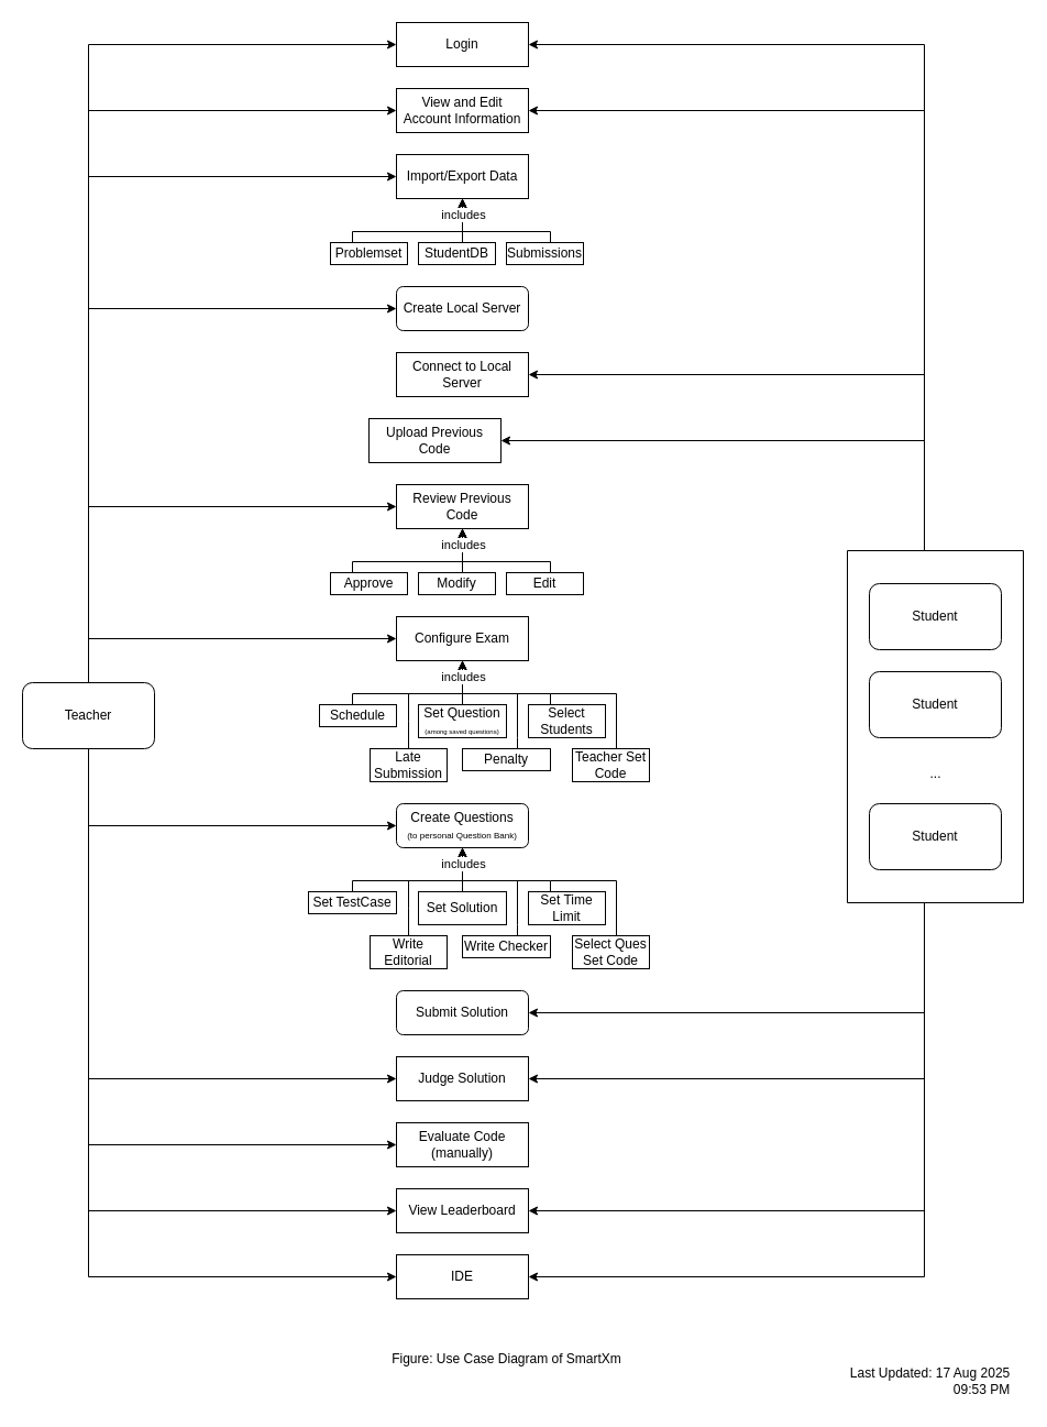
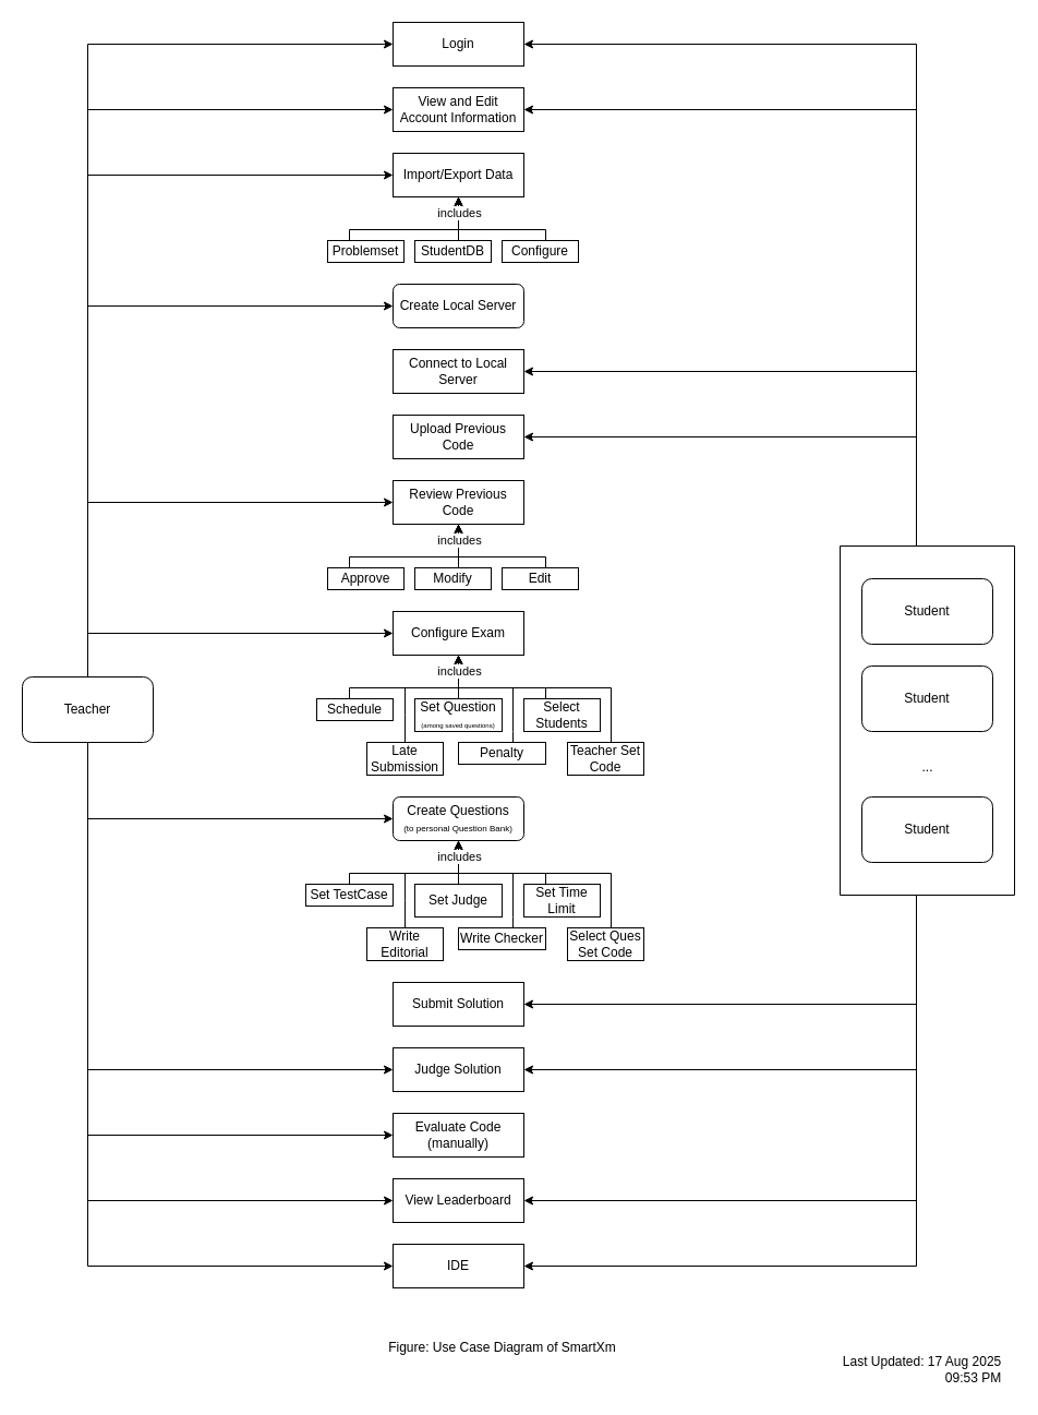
  <mxCell id="0" />
  <mxCell id="1" parent="0" />
  <mxCell id="2" style="edgeStyle=orthogonalEdgeStyle;rounded=0;orthogonalLoop=1;jettySize=auto;html=1;entryX=0;entryY=0.5;entryDx=0;entryDy=0;" parent="1" source="13" target="14" edge="1"><mxGeometry relative="1" as="geometry"><Array as="points"><mxPoint x="80" y="40" /></Array></mxGeometry></mxCell>
  <mxCell id="3" style="edgeStyle=orthogonalEdgeStyle;rounded=0;orthogonalLoop=1;jettySize=auto;html=1;entryX=0;entryY=0.5;entryDx=0;entryDy=0;" parent="1" source="13" target="15" edge="1"><mxGeometry relative="1" as="geometry"><Array as="points"><mxPoint x="80" y="160" /><mxPoint x="360" y="160" /></Array></mxGeometry></mxCell>
  <mxCell id="4" style="edgeStyle=orthogonalEdgeStyle;rounded=0;orthogonalLoop=1;jettySize=auto;html=1;entryX=0;entryY=0.5;entryDx=0;entryDy=0;" parent="1" source="13" target="23" edge="1"><mxGeometry relative="1" as="geometry"><Array as="points"><mxPoint x="80" y="280" /></Array></mxGeometry></mxCell>
  <mxCell id="5" style="edgeStyle=orthogonalEdgeStyle;rounded=0;orthogonalLoop=1;jettySize=auto;html=1;entryX=0;entryY=0.5;entryDx=0;entryDy=0;" parent="1" source="13" target="25" edge="1"><mxGeometry relative="1" as="geometry"><Array as="points"><mxPoint x="80" y="460" /></Array></mxGeometry></mxCell>
  <mxCell id="6" style="edgeStyle=orthogonalEdgeStyle;rounded=0;orthogonalLoop=1;jettySize=auto;html=1;entryX=0;entryY=0.5;entryDx=0;entryDy=0;" parent="1" source="13" target="33" edge="1"><mxGeometry relative="1" as="geometry"><Array as="points"><mxPoint x="80" y="580" /></Array></mxGeometry></mxCell>
  <mxCell id="7" style="edgeStyle=orthogonalEdgeStyle;rounded=0;orthogonalLoop=1;jettySize=auto;html=1;entryX=0;entryY=0.5;entryDx=0;entryDy=0;" parent="1" source="13" target="50" edge="1"><mxGeometry relative="1" as="geometry"><Array as="points"><mxPoint x="80" y="750" /></Array></mxGeometry></mxCell>
  <mxCell id="8" style="edgeStyle=orthogonalEdgeStyle;rounded=0;orthogonalLoop=1;jettySize=auto;html=1;entryX=0;entryY=0.5;entryDx=0;entryDy=0;" parent="1" source="13" target="65" edge="1"><mxGeometry relative="1" as="geometry"><Array as="points"><mxPoint x="80" y="1160" /></Array></mxGeometry></mxCell>
  <mxCell id="9" style="edgeStyle=orthogonalEdgeStyle;rounded=0;orthogonalLoop=1;jettySize=auto;html=1;entryX=0;entryY=0.5;entryDx=0;entryDy=0;" parent="1" source="13" target="64" edge="1"><mxGeometry relative="1" as="geometry"><Array as="points"><mxPoint x="80" y="1100" /></Array></mxGeometry></mxCell>
  <mxCell id="10" style="edgeStyle=orthogonalEdgeStyle;rounded=0;orthogonalLoop=1;jettySize=auto;html=1;entryX=0;entryY=0.5;entryDx=0;entryDy=0;" parent="1" source="13" target="49" edge="1"><mxGeometry relative="1" as="geometry"><Array as="points"><mxPoint x="80" y="1040" /></Array></mxGeometry></mxCell>
  <mxCell id="11" style="edgeStyle=orthogonalEdgeStyle;rounded=0;orthogonalLoop=1;jettySize=auto;html=1;entryX=0;entryY=0.5;entryDx=0;entryDy=0;" parent="1" source="13" target="48" edge="1"><mxGeometry relative="1" as="geometry"><Array as="points"><mxPoint x="80" y="980" /></Array></mxGeometry></mxCell>
  <mxCell id="12" style="edgeStyle=orthogonalEdgeStyle;rounded=0;orthogonalLoop=1;jettySize=auto;html=1;entryX=0;entryY=0.5;entryDx=0;entryDy=0;" parent="1" source="13" target="81" edge="1"><mxGeometry relative="1" as="geometry"><Array as="points"><mxPoint x="80" y="100" /></Array></mxGeometry></mxCell>
  <mxCell id="13" value="Teacher" style="rounded=1;whiteSpace=wrap;html=1;" parent="1" vertex="1"><mxGeometry x="20" y="620" width="120" height="60" as="geometry" /></mxCell>
  <mxCell id="14" value="Login" style="whiteSpace=wrap;html=1;" parent="1" vertex="1"><mxGeometry x="360" y="20" width="120" height="40" as="geometry" /></mxCell>
  <mxCell id="15" value="Import/Export Data" style="whiteSpace=wrap;html=1;" parent="1" vertex="1"><mxGeometry x="360" y="140" width="120" height="40" as="geometry" /></mxCell>
  <mxCell id="16" style="edgeStyle=orthogonalEdgeStyle;rounded=0;orthogonalLoop=1;jettySize=auto;html=1;entryX=0.5;entryY=1;entryDx=0;entryDy=0;" parent="1" source="17" target="15" edge="1"><mxGeometry relative="1" as="geometry"><Array as="points"><mxPoint x="320" y="210" /><mxPoint x="420" y="210" /></Array></mxGeometry></mxCell>
  <mxCell id="17" value="Problemset" style="whiteSpace=wrap;html=1;" parent="1" vertex="1"><mxGeometry x="300" y="220" width="70" height="20" as="geometry" /></mxCell>
  <mxCell id="18" style="edgeStyle=orthogonalEdgeStyle;rounded=0;orthogonalLoop=1;jettySize=auto;html=1;entryX=0.5;entryY=1;entryDx=0;entryDy=0;" parent="1" source="19" target="15" edge="1"><mxGeometry relative="1" as="geometry"><Array as="points"><mxPoint x="420" y="210" /><mxPoint x="420" y="210" /></Array></mxGeometry></mxCell>
  <mxCell id="19" value="StudentDB" style="whiteSpace=wrap;html=1;" parent="1" vertex="1"><mxGeometry x="380" y="220" width="70" height="20" as="geometry" /></mxCell>
  <mxCell id="20" style="edgeStyle=orthogonalEdgeStyle;rounded=0;orthogonalLoop=1;jettySize=auto;html=1;entryX=0.5;entryY=1;entryDx=0;entryDy=0;" parent="1" source="22" target="15" edge="1"><mxGeometry relative="1" as="geometry"><Array as="points"><mxPoint x="500" y="210" /><mxPoint x="420" y="210" /></Array></mxGeometry></mxCell>
  <mxCell id="21" value="includes" style="edgeLabel;html=1;align=center;verticalAlign=middle;resizable=0;points=[];" parent="20" vertex="1" connectable="0"><mxGeometry x="0.77" y="1" relative="1" as="geometry"><mxPoint x="1" as="offset" /></mxGeometry></mxCell>
- <mxCell id="22" value="Submissions" style="whiteSpace=wrap;html=1;" parent="1" vertex="1"><mxGeometry x="460" y="220" width="70" height="20" as="geometry" /></mxCell>
+ <mxCell id="22" value="Configure" style="whiteSpace=wrap;html=1;" parent="1" vertex="1"><mxGeometry x="460" y="220" width="70" height="20" as="geometry" /></mxCell>
  <mxCell id="23" value="Create Local Server" style="whiteSpace=wrap;html=1;rounded=1;" parent="1" vertex="1"><mxGeometry x="360" y="260" width="120" height="40" as="geometry" /></mxCell>
- <mxCell id="24" value="Upload Previous Code" style="whiteSpace=wrap;html=1;" parent="1" vertex="1"><mxGeometry x="335" y="380" width="120" height="40" as="geometry" /></mxCell>
+ <mxCell id="24" value="Upload Previous Code" style="whiteSpace=wrap;html=1;" parent="1" vertex="1"><mxGeometry x="360" y="380" width="120" height="40" as="geometry" /></mxCell>
  <mxCell id="25" value="Review Previous Code" style="whiteSpace=wrap;html=1;" parent="1" vertex="1"><mxGeometry x="360" y="440" width="120" height="40" as="geometry" /></mxCell>
  <mxCell id="26" style="edgeStyle=orthogonalEdgeStyle;rounded=0;orthogonalLoop=1;jettySize=auto;html=1;entryX=0.5;entryY=1;entryDx=0;entryDy=0;" parent="1" source="27" target="25" edge="1"><mxGeometry relative="1" as="geometry"><Array as="points"><mxPoint x="320" y="510" /><mxPoint x="420" y="510" /></Array></mxGeometry></mxCell>
  <mxCell id="27" value="Approve" style="whiteSpace=wrap;html=1;" parent="1" vertex="1"><mxGeometry x="300" y="520" width="70" height="20" as="geometry" /></mxCell>
  <mxCell id="28" style="edgeStyle=orthogonalEdgeStyle;rounded=0;orthogonalLoop=1;jettySize=auto;html=1;entryX=0.5;entryY=1;entryDx=0;entryDy=0;" parent="1" source="29" target="25" edge="1"><mxGeometry relative="1" as="geometry"><Array as="points"><mxPoint x="420" y="510" /><mxPoint x="420" y="510" /></Array></mxGeometry></mxCell>
  <mxCell id="29" value="Modify" style="whiteSpace=wrap;html=1;" parent="1" vertex="1"><mxGeometry x="380" y="520" width="70" height="20" as="geometry" /></mxCell>
  <mxCell id="30" style="edgeStyle=orthogonalEdgeStyle;rounded=0;orthogonalLoop=1;jettySize=auto;html=1;entryX=0.5;entryY=1;entryDx=0;entryDy=0;" parent="1" source="32" target="25" edge="1"><mxGeometry relative="1" as="geometry"><Array as="points"><mxPoint x="500" y="510" /><mxPoint x="420" y="510" /></Array></mxGeometry></mxCell>
  <mxCell id="31" value="includes" style="edgeLabel;html=1;align=center;verticalAlign=middle;resizable=0;points=[];" parent="30" vertex="1" connectable="0"><mxGeometry x="0.77" y="1" relative="1" as="geometry"><mxPoint x="1" as="offset" /></mxGeometry></mxCell>
  <mxCell id="32" value="Edit" style="whiteSpace=wrap;html=1;" parent="1" vertex="1"><mxGeometry x="460" y="520" width="70" height="20" as="geometry" /></mxCell>
  <mxCell id="33" value="Configure Exam" style="whiteSpace=wrap;html=1;" parent="1" vertex="1"><mxGeometry x="360" y="560" width="120" height="40" as="geometry" /></mxCell>
  <mxCell id="34" style="edgeStyle=orthogonalEdgeStyle;rounded=0;orthogonalLoop=1;jettySize=auto;html=1;entryX=0.5;entryY=1;entryDx=0;entryDy=0;" parent="1" source="35" target="33" edge="1"><mxGeometry relative="1" as="geometry"><Array as="points"><mxPoint x="320" y="630" /><mxPoint x="420" y="630" /></Array></mxGeometry></mxCell>
  <mxCell id="35" value="Schedule" style="whiteSpace=wrap;html=1;" parent="1" vertex="1"><mxGeometry x="290" y="640" width="70" height="20" as="geometry" /></mxCell>
  <mxCell id="36" style="edgeStyle=orthogonalEdgeStyle;rounded=0;orthogonalLoop=1;jettySize=auto;html=1;entryX=0.5;entryY=1;entryDx=0;entryDy=0;" parent="1" source="37" target="33" edge="1"><mxGeometry relative="1" as="geometry"><Array as="points"><mxPoint x="420" y="630" /><mxPoint x="420" y="630" /></Array></mxGeometry></mxCell>
  <mxCell id="37" value="Set Question&lt;br&gt;&lt;font style=&quot;font-size: 6px;&quot;&gt;(among saved questions)&lt;/font&gt;" style="whiteSpace=wrap;html=1;" parent="1" vertex="1"><mxGeometry x="380" y="640" width="80" height="30" as="geometry" /></mxCell>
  <mxCell id="38" style="edgeStyle=orthogonalEdgeStyle;rounded=0;orthogonalLoop=1;jettySize=auto;html=1;entryX=0.5;entryY=1;entryDx=0;entryDy=0;" parent="1" source="40" target="33" edge="1"><mxGeometry relative="1" as="geometry"><Array as="points"><mxPoint x="500" y="630" /><mxPoint x="420" y="630" /></Array></mxGeometry></mxCell>
  <mxCell id="39" value="includes" style="edgeLabel;html=1;align=center;verticalAlign=middle;resizable=0;points=[];" parent="38" vertex="1" connectable="0"><mxGeometry x="0.77" y="1" relative="1" as="geometry"><mxPoint x="1" as="offset" /></mxGeometry></mxCell>
  <mxCell id="40" value="Select Students" style="whiteSpace=wrap;html=1;" parent="1" vertex="1"><mxGeometry x="480" y="640" width="70" height="30" as="geometry" /></mxCell>
  <mxCell id="41" style="edgeStyle=orthogonalEdgeStyle;rounded=0;orthogonalLoop=1;jettySize=auto;html=1;endArrow=none;endFill=0;" parent="1" source="42" edge="1"><mxGeometry relative="1" as="geometry"><mxPoint x="371" y="629.623" as="targetPoint" /></mxGeometry></mxCell>
  <mxCell id="42" value="Late Submission" style="whiteSpace=wrap;html=1;" parent="1" vertex="1"><mxGeometry x="336" y="680" width="70" height="30" as="geometry" /></mxCell>
  <mxCell id="43" style="edgeStyle=orthogonalEdgeStyle;rounded=0;orthogonalLoop=1;jettySize=auto;html=1;endArrow=none;endFill=0;" parent="1" source="44" edge="1"><mxGeometry relative="1" as="geometry"><mxPoint x="470" y="630" as="targetPoint" /><Array as="points"><mxPoint x="470" y="670" /><mxPoint x="470" y="670" /></Array></mxGeometry></mxCell>
  <mxCell id="44" value="Penalty" style="whiteSpace=wrap;html=1;" parent="1" vertex="1"><mxGeometry x="420" y="680" width="80" height="20" as="geometry" /></mxCell>
  <mxCell id="45" style="edgeStyle=orthogonalEdgeStyle;rounded=0;orthogonalLoop=1;jettySize=auto;html=1;endArrow=none;endFill=0;" parent="1" source="46" edge="1"><mxGeometry relative="1" as="geometry"><mxPoint x="500" y="630" as="targetPoint" /><Array as="points"><mxPoint x="560" y="630" /></Array></mxGeometry></mxCell>
  <mxCell id="46" value="Teacher Set Code" style="whiteSpace=wrap;html=1;" parent="1" vertex="1"><mxGeometry x="520" y="680" width="70" height="30" as="geometry" /></mxCell>
- <mxCell id="47" value="Submit Solution" style="whiteSpace=wrap;html=1;rounded=1;" parent="1" vertex="1"><mxGeometry x="360" y="900" width="120" height="40" as="geometry" /></mxCell>
+ <mxCell id="47" value="Submit Solution" style="whiteSpace=wrap;html=1;" parent="1" vertex="1"><mxGeometry x="360" y="900" width="120" height="40" as="geometry" /></mxCell>
  <mxCell id="48" value="Judge Solution" style="whiteSpace=wrap;html=1;" parent="1" vertex="1"><mxGeometry x="360" y="960" width="120" height="40" as="geometry" /></mxCell>
  <mxCell id="49" value="Evaluate Code&lt;br&gt;(manually)" style="whiteSpace=wrap;html=1;" parent="1" vertex="1"><mxGeometry x="360" y="1020" width="120" height="40" as="geometry" /></mxCell>
  <mxCell id="50" value="Create Questions&lt;div&gt;&lt;font style=&quot;font-size: 8px;&quot;&gt;(to personal Question Bank)&lt;/font&gt;&lt;/div&gt;" style="whiteSpace=wrap;html=1;rounded=1;" parent="1" vertex="1"><mxGeometry x="360" y="730" width="120" height="40" as="geometry" /></mxCell>
  <mxCell id="51" style="edgeStyle=orthogonalEdgeStyle;rounded=0;orthogonalLoop=1;jettySize=auto;html=1;entryX=0.5;entryY=1;entryDx=0;entryDy=0;" parent="1" source="52" target="50" edge="1"><mxGeometry relative="1" as="geometry"><Array as="points"><mxPoint x="320" y="800" /><mxPoint x="420" y="800" /></Array></mxGeometry></mxCell>
  <mxCell id="52" value="Set TestCase" style="whiteSpace=wrap;html=1;" parent="1" vertex="1"><mxGeometry x="280" y="810" width="80" height="20" as="geometry" /></mxCell>
  <mxCell id="53" style="edgeStyle=orthogonalEdgeStyle;rounded=0;orthogonalLoop=1;jettySize=auto;html=1;entryX=0.5;entryY=1;entryDx=0;entryDy=0;" parent="1" source="54" target="50" edge="1"><mxGeometry relative="1" as="geometry"><Array as="points"><mxPoint x="420" y="800" /><mxPoint x="420" y="800" /></Array></mxGeometry></mxCell>
- <mxCell id="54" value="Set Solution" style="whiteSpace=wrap;html=1;" parent="1" vertex="1"><mxGeometry x="380" y="810" width="80" height="30" as="geometry" /></mxCell>
+ <mxCell id="54" value="Set Judge" style="whiteSpace=wrap;html=1;" parent="1" vertex="1"><mxGeometry x="380" y="810" width="80" height="30" as="geometry" /></mxCell>
  <mxCell id="55" style="edgeStyle=orthogonalEdgeStyle;rounded=0;orthogonalLoop=1;jettySize=auto;html=1;entryX=0.5;entryY=1;entryDx=0;entryDy=0;" parent="1" source="57" target="50" edge="1"><mxGeometry relative="1" as="geometry"><Array as="points"><mxPoint x="500" y="800" /><mxPoint x="420" y="800" /></Array></mxGeometry></mxCell>
  <mxCell id="56" value="includes" style="edgeLabel;html=1;align=center;verticalAlign=middle;resizable=0;points=[];" parent="55" vertex="1" connectable="0"><mxGeometry x="0.77" y="1" relative="1" as="geometry"><mxPoint x="1" as="offset" /></mxGeometry></mxCell>
  <mxCell id="57" value="Set Time Limit" style="whiteSpace=wrap;html=1;" parent="1" vertex="1"><mxGeometry x="480" y="810" width="70" height="30" as="geometry" /></mxCell>
  <mxCell id="58" style="edgeStyle=orthogonalEdgeStyle;rounded=0;orthogonalLoop=1;jettySize=auto;html=1;endArrow=none;endFill=0;" parent="1" source="59" edge="1"><mxGeometry relative="1" as="geometry"><mxPoint x="371" y="799.623" as="targetPoint" /></mxGeometry></mxCell>
  <mxCell id="59" value="Write Editorial" style="whiteSpace=wrap;html=1;" parent="1" vertex="1"><mxGeometry x="336" y="850" width="70" height="30" as="geometry" /></mxCell>
  <mxCell id="60" style="edgeStyle=orthogonalEdgeStyle;rounded=0;orthogonalLoop=1;jettySize=auto;html=1;endArrow=none;endFill=0;" parent="1" source="61" edge="1"><mxGeometry relative="1" as="geometry"><mxPoint x="470" y="800" as="targetPoint" /><Array as="points"><mxPoint x="470" y="840" /><mxPoint x="470" y="840" /></Array></mxGeometry></mxCell>
  <mxCell id="61" value="Write Checker" style="whiteSpace=wrap;html=1;" parent="1" vertex="1"><mxGeometry x="420" y="850" width="80" height="20" as="geometry" /></mxCell>
  <mxCell id="62" style="edgeStyle=orthogonalEdgeStyle;rounded=0;orthogonalLoop=1;jettySize=auto;html=1;endArrow=none;endFill=0;" parent="1" source="63" edge="1"><mxGeometry relative="1" as="geometry"><mxPoint x="500" y="800" as="targetPoint" /><Array as="points"><mxPoint x="560" y="800" /></Array></mxGeometry></mxCell>
  <mxCell id="63" value="Select Ques Set Code" style="whiteSpace=wrap;html=1;" parent="1" vertex="1"><mxGeometry x="520" y="850" width="70" height="30" as="geometry" /></mxCell>
  <mxCell id="64" value="View Leaderboard" style="whiteSpace=wrap;html=1;" parent="1" vertex="1"><mxGeometry x="360" y="1080" width="120" height="40" as="geometry" /></mxCell>
  <mxCell id="65" value="IDE" style="whiteSpace=wrap;html=1;" parent="1" vertex="1"><mxGeometry x="360" y="1140" width="120" height="40" as="geometry" /></mxCell>
  <mxCell id="66" value="" style="group" parent="1" vertex="1" connectable="0"><mxGeometry x="770" y="500" width="160" height="320" as="geometry" /></mxCell>
  <mxCell id="67" value="Student" style="rounded=1;whiteSpace=wrap;html=1;" parent="66" vertex="1"><mxGeometry x="20" y="30" width="120" height="60" as="geometry" /></mxCell>
  <mxCell id="68" value="Student" style="rounded=1;whiteSpace=wrap;html=1;" parent="66" vertex="1"><mxGeometry x="20" y="110" width="120" height="60" as="geometry" /></mxCell>
  <mxCell id="69" value="..." style="text;html=1;align=center;verticalAlign=middle;resizable=0;points=[];autosize=1;strokeColor=none;fillColor=none;" parent="66" vertex="1"><mxGeometry x="65" y="188" width="30" height="30" as="geometry" /></mxCell>
  <mxCell id="70" value="Student" style="rounded=1;whiteSpace=wrap;html=1;" parent="66" vertex="1"><mxGeometry x="20" y="230" width="120" height="60" as="geometry" /></mxCell>
  <mxCell id="71" value="" style="verticalLabelPosition=bottom;verticalAlign=top;html=1;shape=mxgraph.basic.rect;fillColor2=none;strokeWidth=1;size=20;indent=5;fillColor=none;" parent="66" vertex="1"><mxGeometry width="160" height="320" as="geometry" /></mxCell>
  <mxCell id="72" style="edgeStyle=orthogonalEdgeStyle;rounded=0;orthogonalLoop=1;jettySize=auto;html=1;entryX=1;entryY=0.5;entryDx=0;entryDy=0;" parent="1" source="71" target="14" edge="1"><mxGeometry relative="1" as="geometry"><Array as="points"><mxPoint x="840" y="40" /></Array></mxGeometry></mxCell>
  <mxCell id="73" style="edgeStyle=orthogonalEdgeStyle;rounded=0;orthogonalLoop=1;jettySize=auto;html=1;entryX=1;entryY=0.5;entryDx=0;entryDy=0;" parent="1" source="71" target="24" edge="1"><mxGeometry relative="1" as="geometry"><Array as="points"><mxPoint x="840" y="400" /></Array></mxGeometry></mxCell>
  <mxCell id="74" style="edgeStyle=orthogonalEdgeStyle;rounded=0;orthogonalLoop=1;jettySize=auto;html=1;entryX=1;entryY=0.5;entryDx=0;entryDy=0;" parent="1" source="71" target="65" edge="1"><mxGeometry relative="1" as="geometry"><Array as="points"><mxPoint x="840" y="1160" /></Array></mxGeometry></mxCell>
  <mxCell id="75" style="edgeStyle=orthogonalEdgeStyle;rounded=0;orthogonalLoop=1;jettySize=auto;html=1;entryX=1;entryY=0.5;entryDx=0;entryDy=0;" parent="1" source="71" target="64" edge="1"><mxGeometry relative="1" as="geometry"><Array as="points"><mxPoint x="840" y="1100" /></Array></mxGeometry></mxCell>
  <mxCell id="76" style="edgeStyle=orthogonalEdgeStyle;rounded=0;orthogonalLoop=1;jettySize=auto;html=1;entryX=1;entryY=0.5;entryDx=0;entryDy=0;" parent="1" source="71" target="48" edge="1"><mxGeometry relative="1" as="geometry"><Array as="points"><mxPoint x="840" y="980" /></Array></mxGeometry></mxCell>
  <mxCell id="77" value="Figure: Use Case Diagram of SmartXm" style="text;html=1;align=center;verticalAlign=middle;resizable=0;points=[];autosize=1;strokeColor=none;fillColor=none;" parent="1" vertex="1"><mxGeometry x="345" y="1220" width="230" height="30" as="geometry" /></mxCell>
  <mxCell id="78" value="Last Updated: 17 Aug 2025&lt;br&gt;&lt;div style=&quot;text-align: right;&quot;&gt;&lt;span style=&quot;background-color: transparent; color: light-dark(rgb(0, 0, 0), rgb(255, 255, 255));&quot;&gt;09:53 PM&lt;/span&gt;&lt;/div&gt;" style="text;html=1;align=center;verticalAlign=middle;resizable=0;points=[];autosize=1;strokeColor=none;fillColor=none;" parent="1" vertex="1"><mxGeometry x="760" y="1235" width="170" height="40" as="geometry" /></mxCell>
  <mxCell id="79" value="Connect to Local Server" style="whiteSpace=wrap;html=1;" parent="1" vertex="1"><mxGeometry x="360" y="320" width="120" height="40" as="geometry" /></mxCell>
  <mxCell id="80" style="edgeStyle=orthogonalEdgeStyle;rounded=0;orthogonalLoop=1;jettySize=auto;html=1;entryX=1;entryY=0.5;entryDx=0;entryDy=0;" parent="1" source="71" target="79" edge="1"><mxGeometry relative="1" as="geometry"><Array as="points"><mxPoint x="840" y="340" /></Array></mxGeometry></mxCell>
  <mxCell id="81" value="View and Edit Account Information" style="whiteSpace=wrap;html=1;" parent="1" vertex="1"><mxGeometry x="360" y="80" width="120" height="40" as="geometry" /></mxCell>
  <mxCell id="82" style="edgeStyle=orthogonalEdgeStyle;rounded=0;orthogonalLoop=1;jettySize=auto;html=1;entryX=1;entryY=0.5;entryDx=0;entryDy=0;" parent="1" source="71" target="81" edge="1"><mxGeometry relative="1" as="geometry"><Array as="points"><mxPoint x="840" y="100" /></Array></mxGeometry></mxCell>
  <mxCell id="83" style="edgeStyle=orthogonalEdgeStyle;rounded=0;orthogonalLoop=1;jettySize=auto;html=1;entryX=1;entryY=0.5;entryDx=0;entryDy=0;" parent="1" source="71" edge="1" target="47"><mxGeometry relative="1" as="geometry"><mxPoint x="490" y="920" as="targetPoint" /><Array as="points"><mxPoint x="840" y="920" /></Array></mxGeometry></mxCell>
